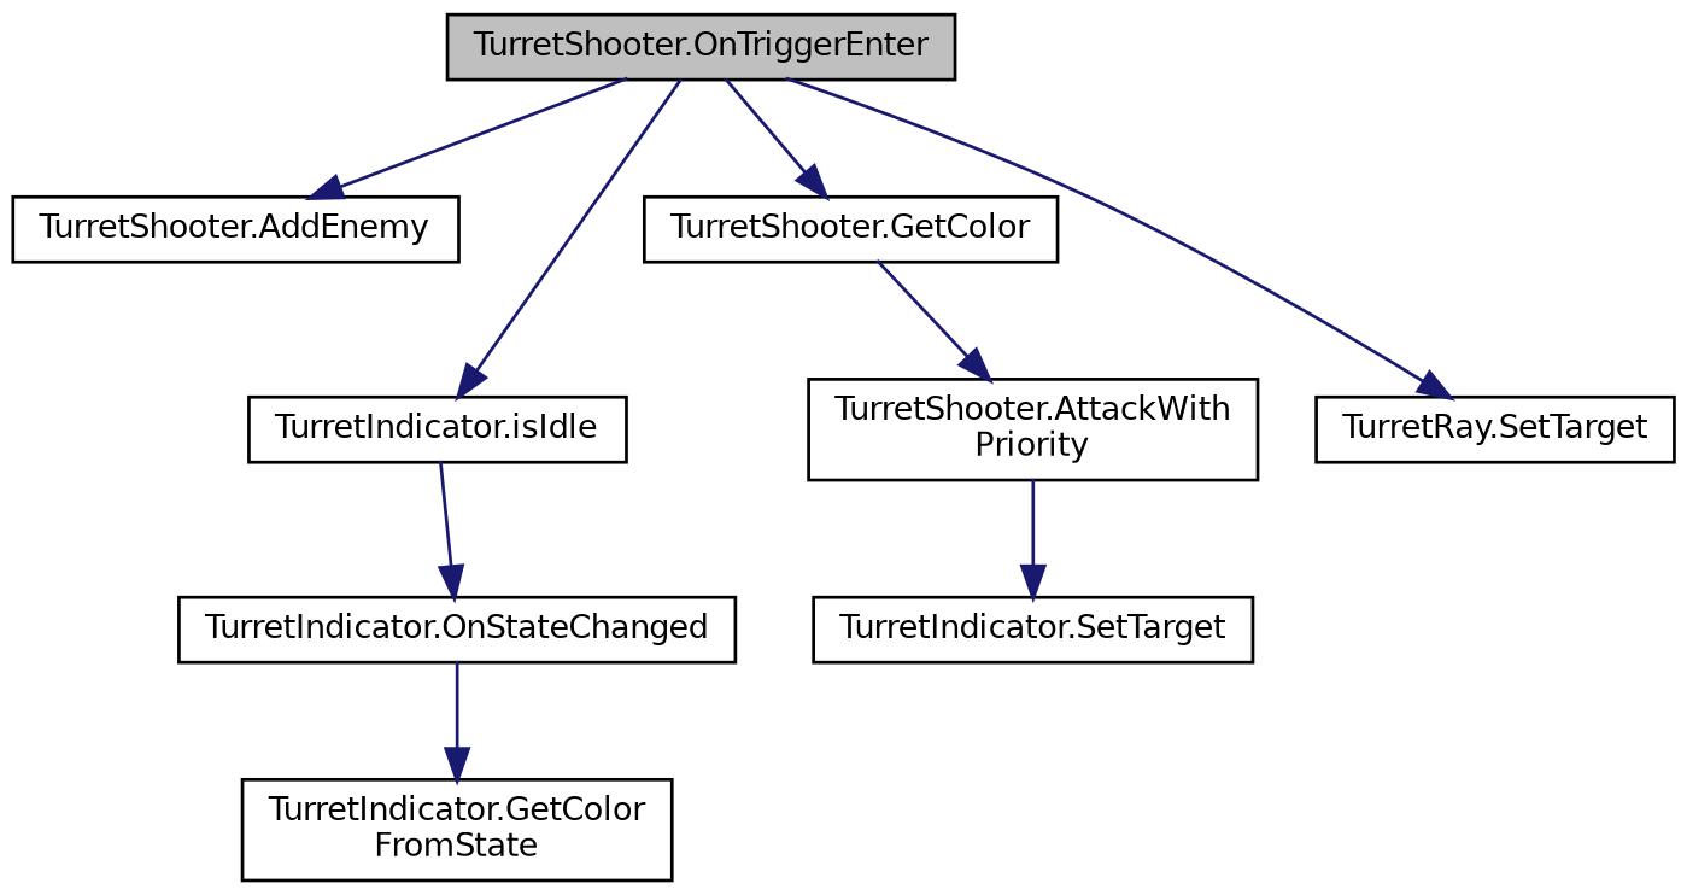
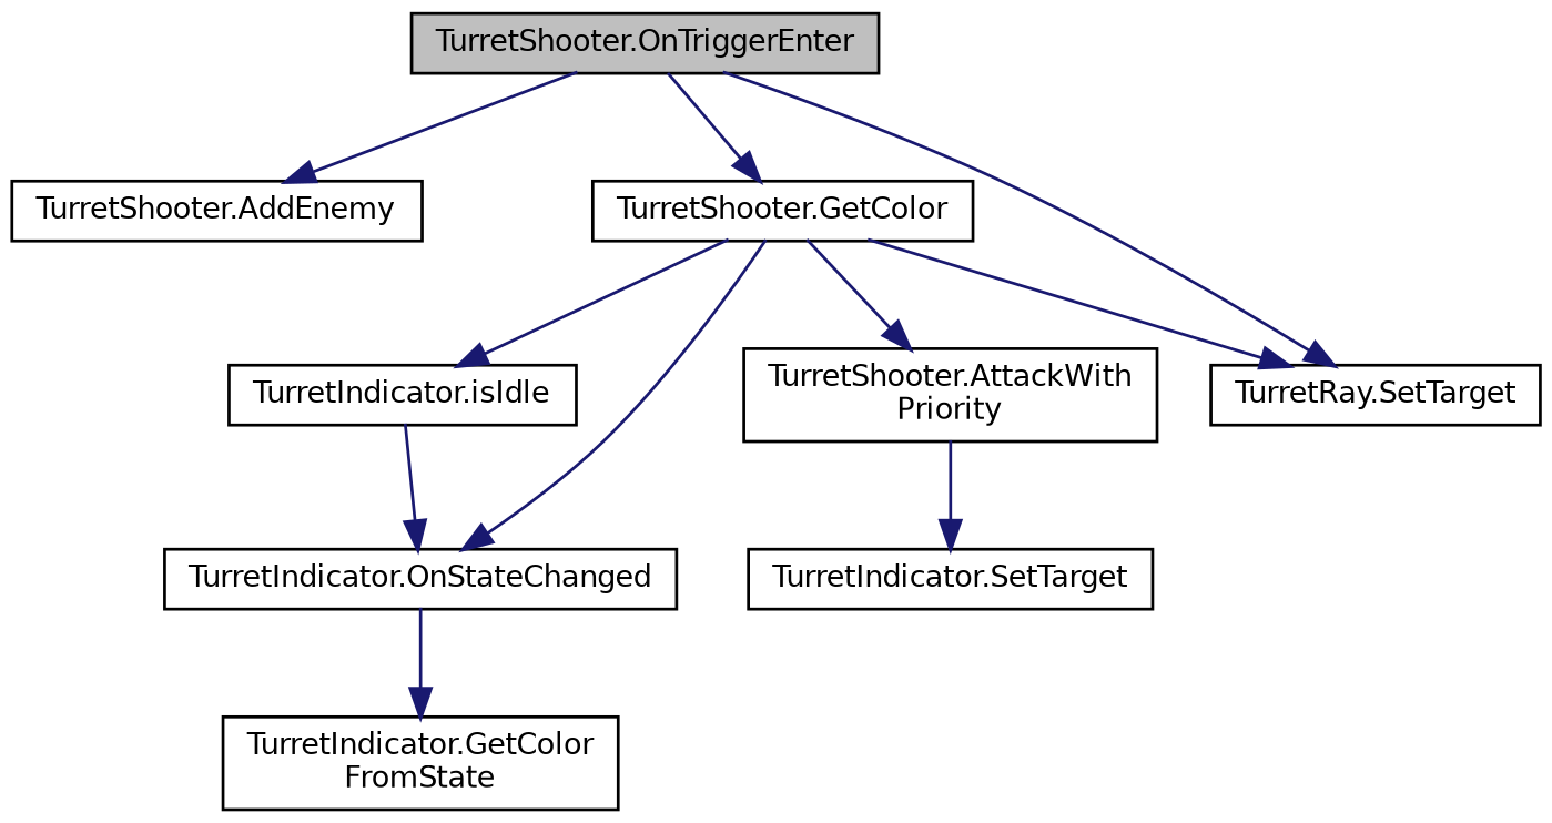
  digraph {
    rankdir=TB
    node [color=black fontname=Helvetica fontsize=10 shape=record]
    edge [color=midnightblue fontname=Helvetica fontsize=10 labelfontname=Helvetica labelfontsize=10 style=solid]
    n1 [fillcolor=grey75 fontcolor=black height=0.2 label="TurretShooter.OnTriggerEnter" style=filled width=0.4]
    n2 [height=0.2 label="TurretShooter.AddEnemy" width=0.4]
    n3 [height=0.2 label="TurretIndicator.isIdle" width=0.4]
    n4 [height=0.2 label="TurretShooter.GetColor" width=0.4]
    n5 [height=0.2 label="TurretRay.SetTarget" width=0.4]
    n6 [height=0.2 label="TurretIndicator.OnStateChanged" width=0.4]
    n7 [height=0.2 label="TurretShooter.AttackWith\lPriority" width=0.4]
    n8 [height=0.2 label="TurretIndicator.SetTarget" width=0.4]
    n9 [height=0.2 label="TurretIndicator.GetColor\lFromState" width=0.4]
    n1 -> n2
-   n1 -> n3
+   n4 -> n3
    n1 -> n4
    n1 -> n5
    n3 -> n6
+   n4 -> n5
+   n4 -> n6
    n4 -> n7
    n6 -> n9
    n7 -> n8
  }
